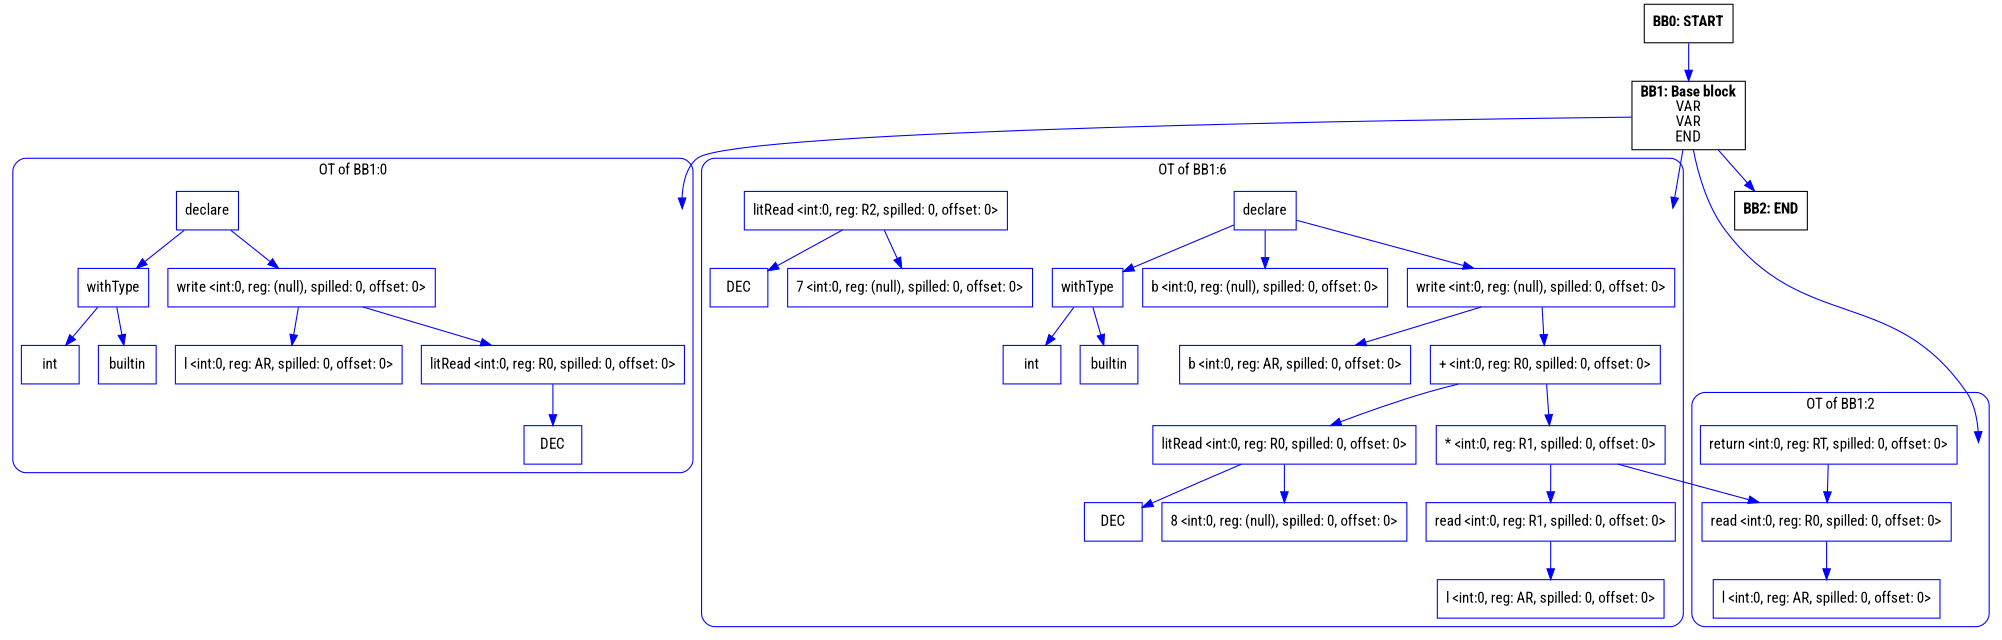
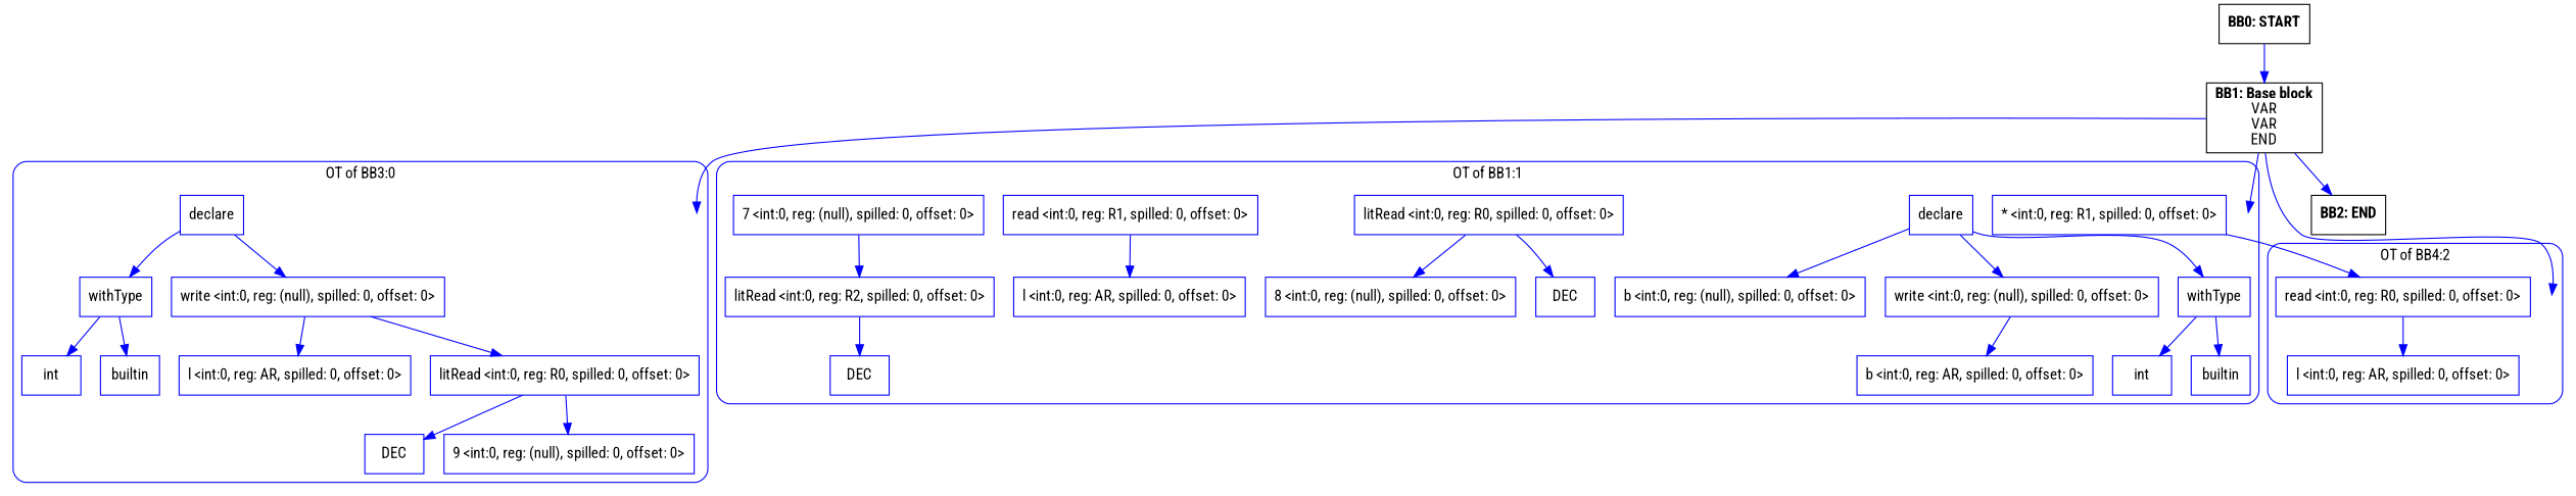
  digraph {
    compound=true
    fontname="Roboto Condensed"
    splines=true
    node [fontname="Roboto Condensed" shape=rectangle color=blue]
    edge [color=blue fontname="Roboto Condensed"]
    entry0 [shape=point style=invis color=""]
    n2 [label=declare]
    n3 [label=withType]
    n4 [label="write <int:0, reg: (null), spilled: 0, offset: 0>"]
    n5 [label=int]
    n6 [label=builtin]
    n7 [label="l <int:0, reg: AR, spilled: 0, offset: 0>"]
    n8 [label="litRead <int:0, reg: R0, spilled: 0, offset: 0>"]
    n9 [label=DEC]
+   n10 [label="9 <int:0, reg: (null), spilled: 0, offset: 0>"]
    entry1 [shape=point style=invis color=""]
    n12 [label=declare]
    n13 [label=withType]
    n14 [label="b <int:0, reg: (null), spilled: 0, offset: 0>"]
    n15 [label="write <int:0, reg: (null), spilled: 0, offset: 0>"]
    n16 [label=int]
    n17 [label=builtin]
    n18 [label="b <int:0, reg: AR, spilled: 0, offset: 0>"]
-   n19 [label="+ <int:0, reg: R0, spilled: 0, offset: 0>"]
    n20 [label="litRead <int:0, reg: R0, spilled: 0, offset: 0>"]
    n21 [label="* <int:0, reg: R1, spilled: 0, offset: 0>"]
    n22 [label=DEC]
    n23 [label="8 <int:0, reg: (null), spilled: 0, offset: 0>"]
    n24 [label="read <int:0, reg: R1, spilled: 0, offset: 0>"]
    n25 [label="litRead <int:0, reg: R2, spilled: 0, offset: 0>"]
    n26 [label="l <int:0, reg: AR, spilled: 0, offset: 0>"]
    n27 [label=DEC]
    n28 [label="7 <int:0, reg: (null), spilled: 0, offset: 0>"]
    entry2 [shape=point style=invis color=""]
-   n30 [label="return <int:0, reg: RT, spilled: 0, offset: 0>"]
    n31 [label="read <int:0, reg: R0, spilled: 0, offset: 0>"]
    n32 [label="l <int:0, reg: AR, spilled: 0, offset: 0>"]
    n33 [label=<<B>BB2: END</B><BR ALIGN="CENTER"/>> color=""]
    n34 [label=<<B>BB1: Base block</B><BR ALIGN="CENTER"/>VAR<BR ALIGN="CENTER"/>VAR<BR ALIGN="CENTER"/>END<BR ALIGN="CENTER"/>> color=""]
    n35 [label=<<B>BB0: START</B><BR ALIGN="CENTER"/>> color=""]
    subgraph cluster_1 {
      color=blue
-     label="OT of BB1:0"
+     label="OT of BB3:0"
      style=rounded
      entry0
      n2
      n3
      n4
      n5
      n6
      n7
      n8
      n9
+     n10
    }
    subgraph cluster_2 {
      color=blue
-     label="OT of BB1:6"
+     label="OT of BB1:1"
      style=rounded
      entry1
      n12
      n13
      n14
      n15
      n16
      n17
      n18
-     n19
      n20
      n21
      n22
      n23
      n24
      n25
      n26
      n27
      n28
    }
    subgraph cluster_3 {
      color=blue
-     label="OT of BB1:2"
+     label="OT of BB4:2"
      style=rounded
      entry2
-     n30
      n31
      n32
    }
    n2 -> n3
    n2 -> n4
    n3 -> n5
    n3 -> n6
    n4 -> n7
    n4 -> n8
    n8 -> n9
+   n8 -> n10
    n12 -> n13
    n12 -> n14
    n12 -> n15
    n13 -> n16
    n13 -> n17
    n15 -> n18
-   n15 -> n19
-   n19 -> n20
-   n19 -> n21
    n20 -> n22
    n20 -> n23
-   n21 -> n24
    n21 -> n31
    n24 -> n26
    n25 -> n27
-   n25 -> n28
-   n30 -> n31
+   n28 -> n25
    n31 -> n32
    n34 -> entry0
    n34 -> entry1
    n34 -> entry2
    n34 -> n33
    n35 -> n34
  }
